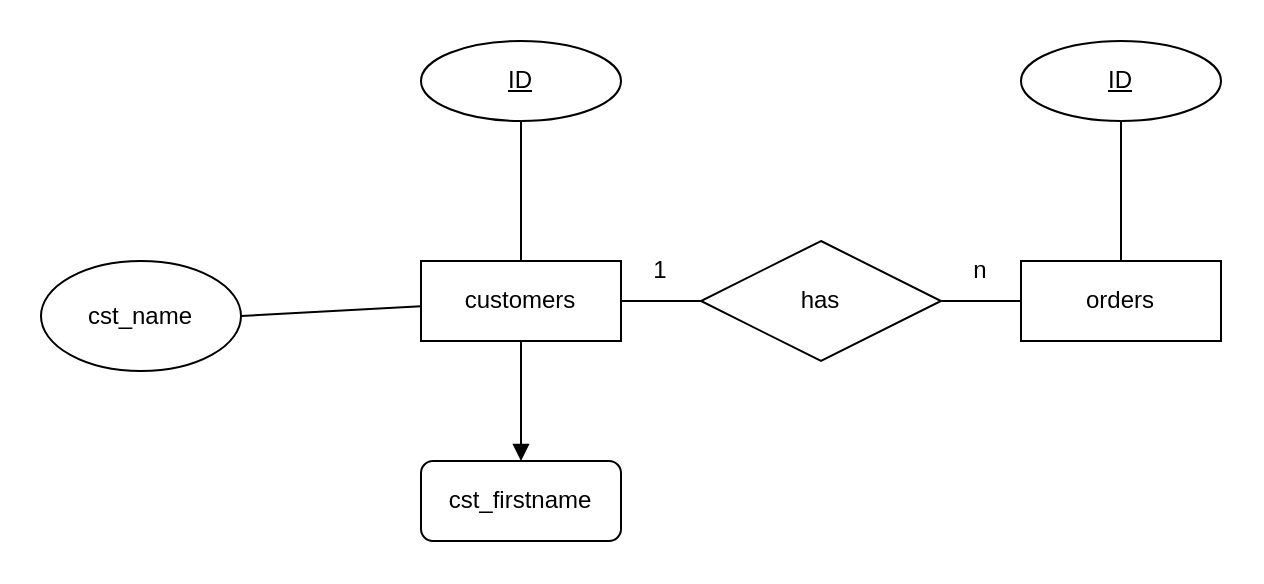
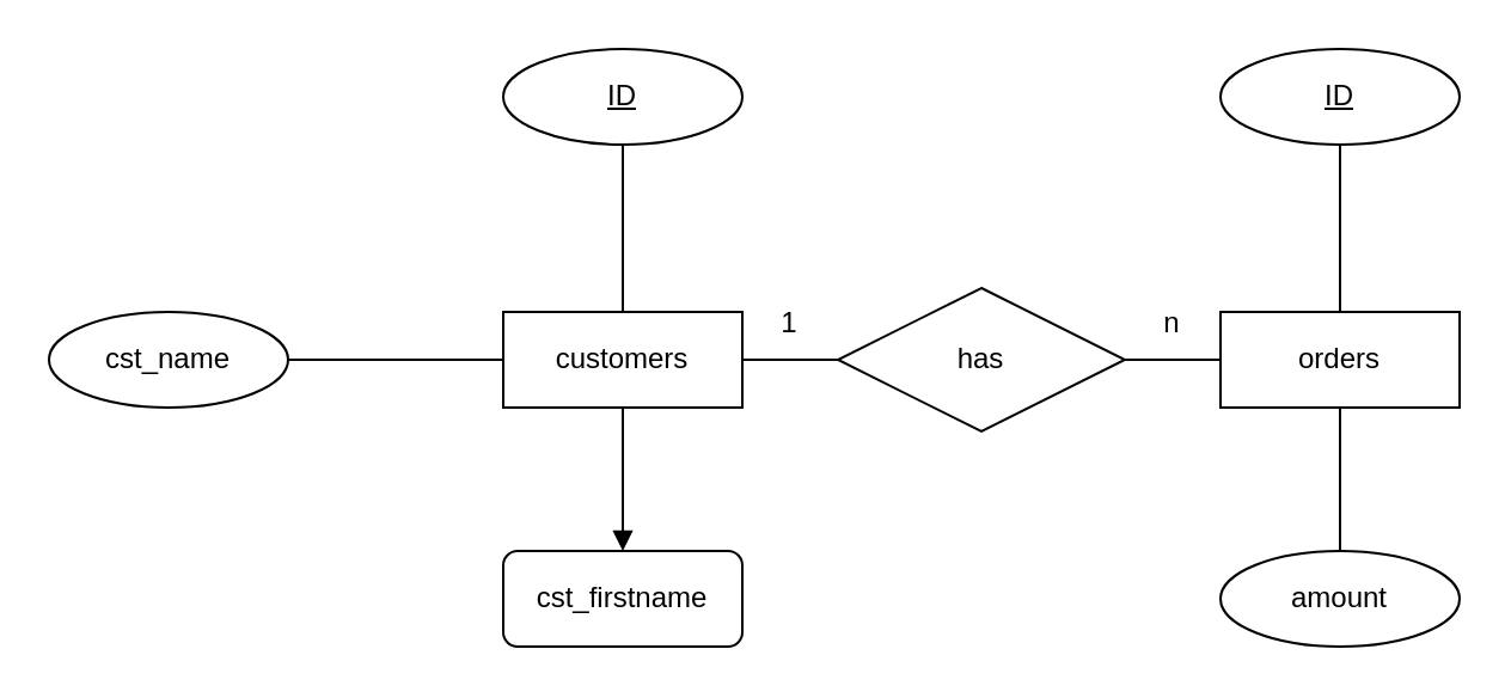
  <mxCell id="0" />
  <mxCell id="1" parent="0" />
  <mxCell id="2" value="ID" style="ellipse;whiteSpace=wrap;html=1;align=center;fontStyle=4;" vertex="1" parent="1"><mxGeometry x="210" y="20" width="100" height="40" as="geometry" /></mxCell>
  <mxCell id="3" value="ID" style="ellipse;whiteSpace=wrap;html=1;align=center;fontStyle=4;" vertex="1" parent="1"><mxGeometry x="510" y="20" width="100" height="40" as="geometry" /></mxCell>
- <mxCell id="4" value="cst_name" style="ellipse;whiteSpace=wrap;html=1;align=center;" vertex="1" parent="1"><mxGeometry x="20" y="130" width="100" height="55" as="geometry" /></mxCell>
+ <mxCell id="4" value="cst_name" style="ellipse;whiteSpace=wrap;html=1;align=center;" vertex="1" parent="1"><mxGeometry x="20" y="130" width="100" height="40" as="geometry" /></mxCell>
  <mxCell id="5" value="customers" style="whiteSpace=wrap;html=1;align=center;" vertex="1" parent="1"><mxGeometry x="210" y="130" width="100" height="40" as="geometry" /></mxCell>
  <mxCell id="6" value="cst_firstname" style="whiteSpace=wrap;html=1;align=center;rounded=1;" vertex="1" parent="1"><mxGeometry x="210" y="230" width="100" height="40" as="geometry" /></mxCell>
+ <mxCell id="7" value="amount" style="ellipse;whiteSpace=wrap;html=1;align=center;" vertex="1" parent="1"><mxGeometry x="510" y="230" width="100" height="40" as="geometry" /></mxCell>
  <mxCell id="8" value="orders" style="whiteSpace=wrap;html=1;align=center;" vertex="1" parent="1"><mxGeometry x="510" y="130" width="100" height="40" as="geometry" /></mxCell>
+ <mxCell id="9" value="" style="endArrow=none;html=1;rounded=0;exitX=0.5;exitY=1;exitDx=0;exitDy=0;entryX=0.5;entryY=0;entryDx=0;entryDy=0;" edge="1" parent="1" source="8" target="7"><mxGeometry relative="1" as="geometry"><mxPoint x="640" y="200" as="sourcePoint" /><mxPoint x="730" y="200" as="targetPoint" /></mxGeometry></mxCell>
  <mxCell id="10" value="has" style="shape=rhombus;perimeter=rhombusPerimeter;whiteSpace=wrap;html=1;align=center;" vertex="1" parent="1"><mxGeometry x="350" y="120" width="120" height="60" as="geometry" /></mxCell>
  <mxCell id="11" value="" style="endArrow=none;html=1;rounded=0;exitX=0.5;exitY=1;exitDx=0;exitDy=0;entryX=0.5;entryY=0;entryDx=0;entryDy=0;" edge="1" parent="1" source="3" target="8"><mxGeometry relative="1" as="geometry"><mxPoint x="570" y="180" as="sourcePoint" /><mxPoint x="570" y="240" as="targetPoint" /></mxGeometry></mxCell>
  <mxCell id="12" value="" style="endArrow=none;html=1;rounded=0;exitX=0.5;exitY=1;exitDx=0;exitDy=0;entryX=0.5;entryY=0;entryDx=0;entryDy=0;" edge="1" parent="1" source="2" target="5"><mxGeometry relative="1" as="geometry"><mxPoint x="360" y="60" as="sourcePoint" /><mxPoint x="360.5" y="130" as="targetPoint" /></mxGeometry></mxCell>
  <mxCell id="13" value="" style="endArrow=block;html=1;rounded=0;entryX=0.5;entryY=0;entryDx=0;entryDy=0;exitX=0.5;exitY=1;exitDx=0;exitDy=0;" edge="1" parent="1" source="5" target="6"><mxGeometry relative="1" as="geometry"><mxPoint x="280" y="180" as="sourcePoint" /><mxPoint x="270" y="140" as="targetPoint" /></mxGeometry></mxCell>
  <mxCell id="14" value="" style="endArrow=none;html=1;rounded=0;entryX=1;entryY=0.5;entryDx=0;entryDy=0;" edge="1" parent="1" source="5" target="4"><mxGeometry relative="1" as="geometry"><mxPoint x="280" y="80" as="sourcePoint" /><mxPoint x="280" y="150" as="targetPoint" /></mxGeometry></mxCell>
  <mxCell id="15" value="" style="endArrow=none;html=1;rounded=0;entryX=1;entryY=0.5;entryDx=0;entryDy=0;exitX=0;exitY=0.5;exitDx=0;exitDy=0;" edge="1" parent="1" source="10" target="5"><mxGeometry relative="1" as="geometry"><mxPoint x="220" y="160" as="sourcePoint" /><mxPoint x="130" y="160" as="targetPoint" /></mxGeometry></mxCell>
  <mxCell id="16" value="" style="endArrow=none;html=1;rounded=0;entryX=1;entryY=0.5;entryDx=0;entryDy=0;" edge="1" parent="1" source="8" target="10"><mxGeometry relative="1" as="geometry"><mxPoint x="360" y="160" as="sourcePoint" /><mxPoint x="320" y="160" as="targetPoint" /></mxGeometry></mxCell>
  <mxCell id="17" value="n" style="text;html=1;align=center;verticalAlign=middle;whiteSpace=wrap;rounded=0;" vertex="1" parent="1"><mxGeometry x="460" y="120" width="60" height="30" as="geometry" /></mxCell>
  <mxCell id="18" value="1" style="text;html=1;align=center;verticalAlign=middle;whiteSpace=wrap;rounded=0;" vertex="1" parent="1"><mxGeometry x="300" y="120" width="60" height="30" as="geometry" /></mxCell>
